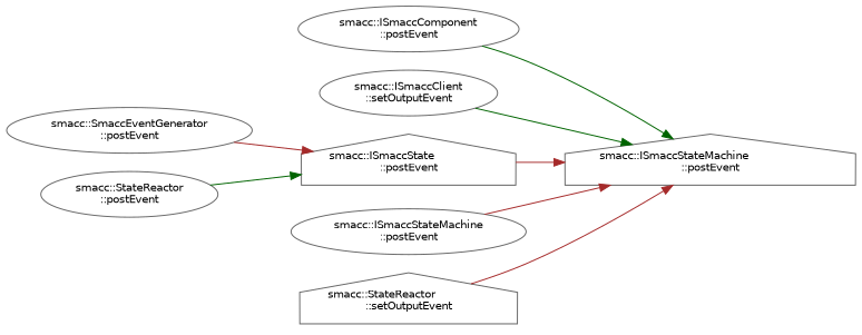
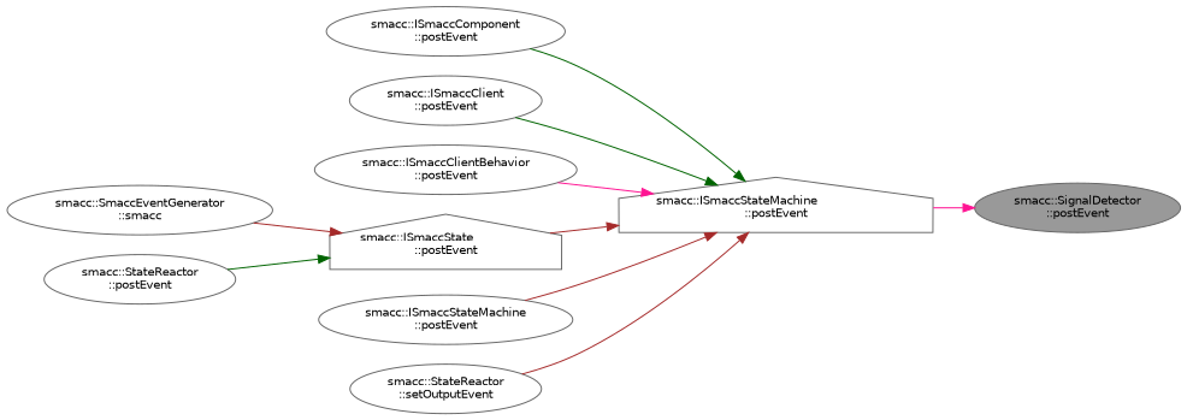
  digraph {
    rankdir=RL
    node [color=grey40 fillcolor=white fontname=Helvetica fontsize=10 shape=ellipse style=filled]
    edge [color=brown dir=back fontname=Helvetica fontsize=10 labelfontname=Helvetica labelfontsize=10 style=solid]
+   n1 [color=gray40 fillcolor=grey60 fontcolor=black height=0.2 label="smacc::SignalDetector\l::postEvent" width=0.4]
    n2 [height=0.2 label="smacc::ISmaccStateMachine\l::postEvent" shape=house width=0.4]
    n3 [height=0.2 label="smacc::ISmaccComponent\l::postEvent" width=0.4]
-   n4 [height=0.2 label="smacc::ISmaccClient\l::setOutputEvent" width=0.4]
+   n4 [height=0.2 label="smacc::ISmaccClient\l::postEvent" width=0.4]
+   n5 [height=0.2 label="smacc::ISmaccClientBehavior\l::postEvent" width=0.4]
    n6 [height=0.2 label="smacc::ISmaccState\l::postEvent" shape=house width=0.4]
    n7 [height=0.2 label="smacc::ISmaccStateMachine\l::postEvent" width=0.4]
-   n8 [height=0.2 label="smacc::StateReactor\l::setOutputEvent" shape=house width=0.4]
-   n9 [height=0.2 label="smacc::SmaccEventGenerator\l::postEvent" width=0.4]
+   n8 [height=0.2 label="smacc::StateReactor\l::setOutputEvent" width=0.4]
+   n9 [height=0.2 label="smacc::SmaccEventGenerator\l::smacc" width=0.4]
    n10 [height=0.2 label="smacc::StateReactor\l::postEvent" width=0.4]
+   n1 -> n2 [color=deeppink]
    n2 -> n3 [color=darkgreen]
    n2 -> n4 [color=darkgreen]
+   n2 -> n5 [color=deeppink]
    n2 -> n6
    n2 -> n7
    n2 -> n8
    n6 -> n9
    n6 -> n10 [color=darkgreen]
  }
